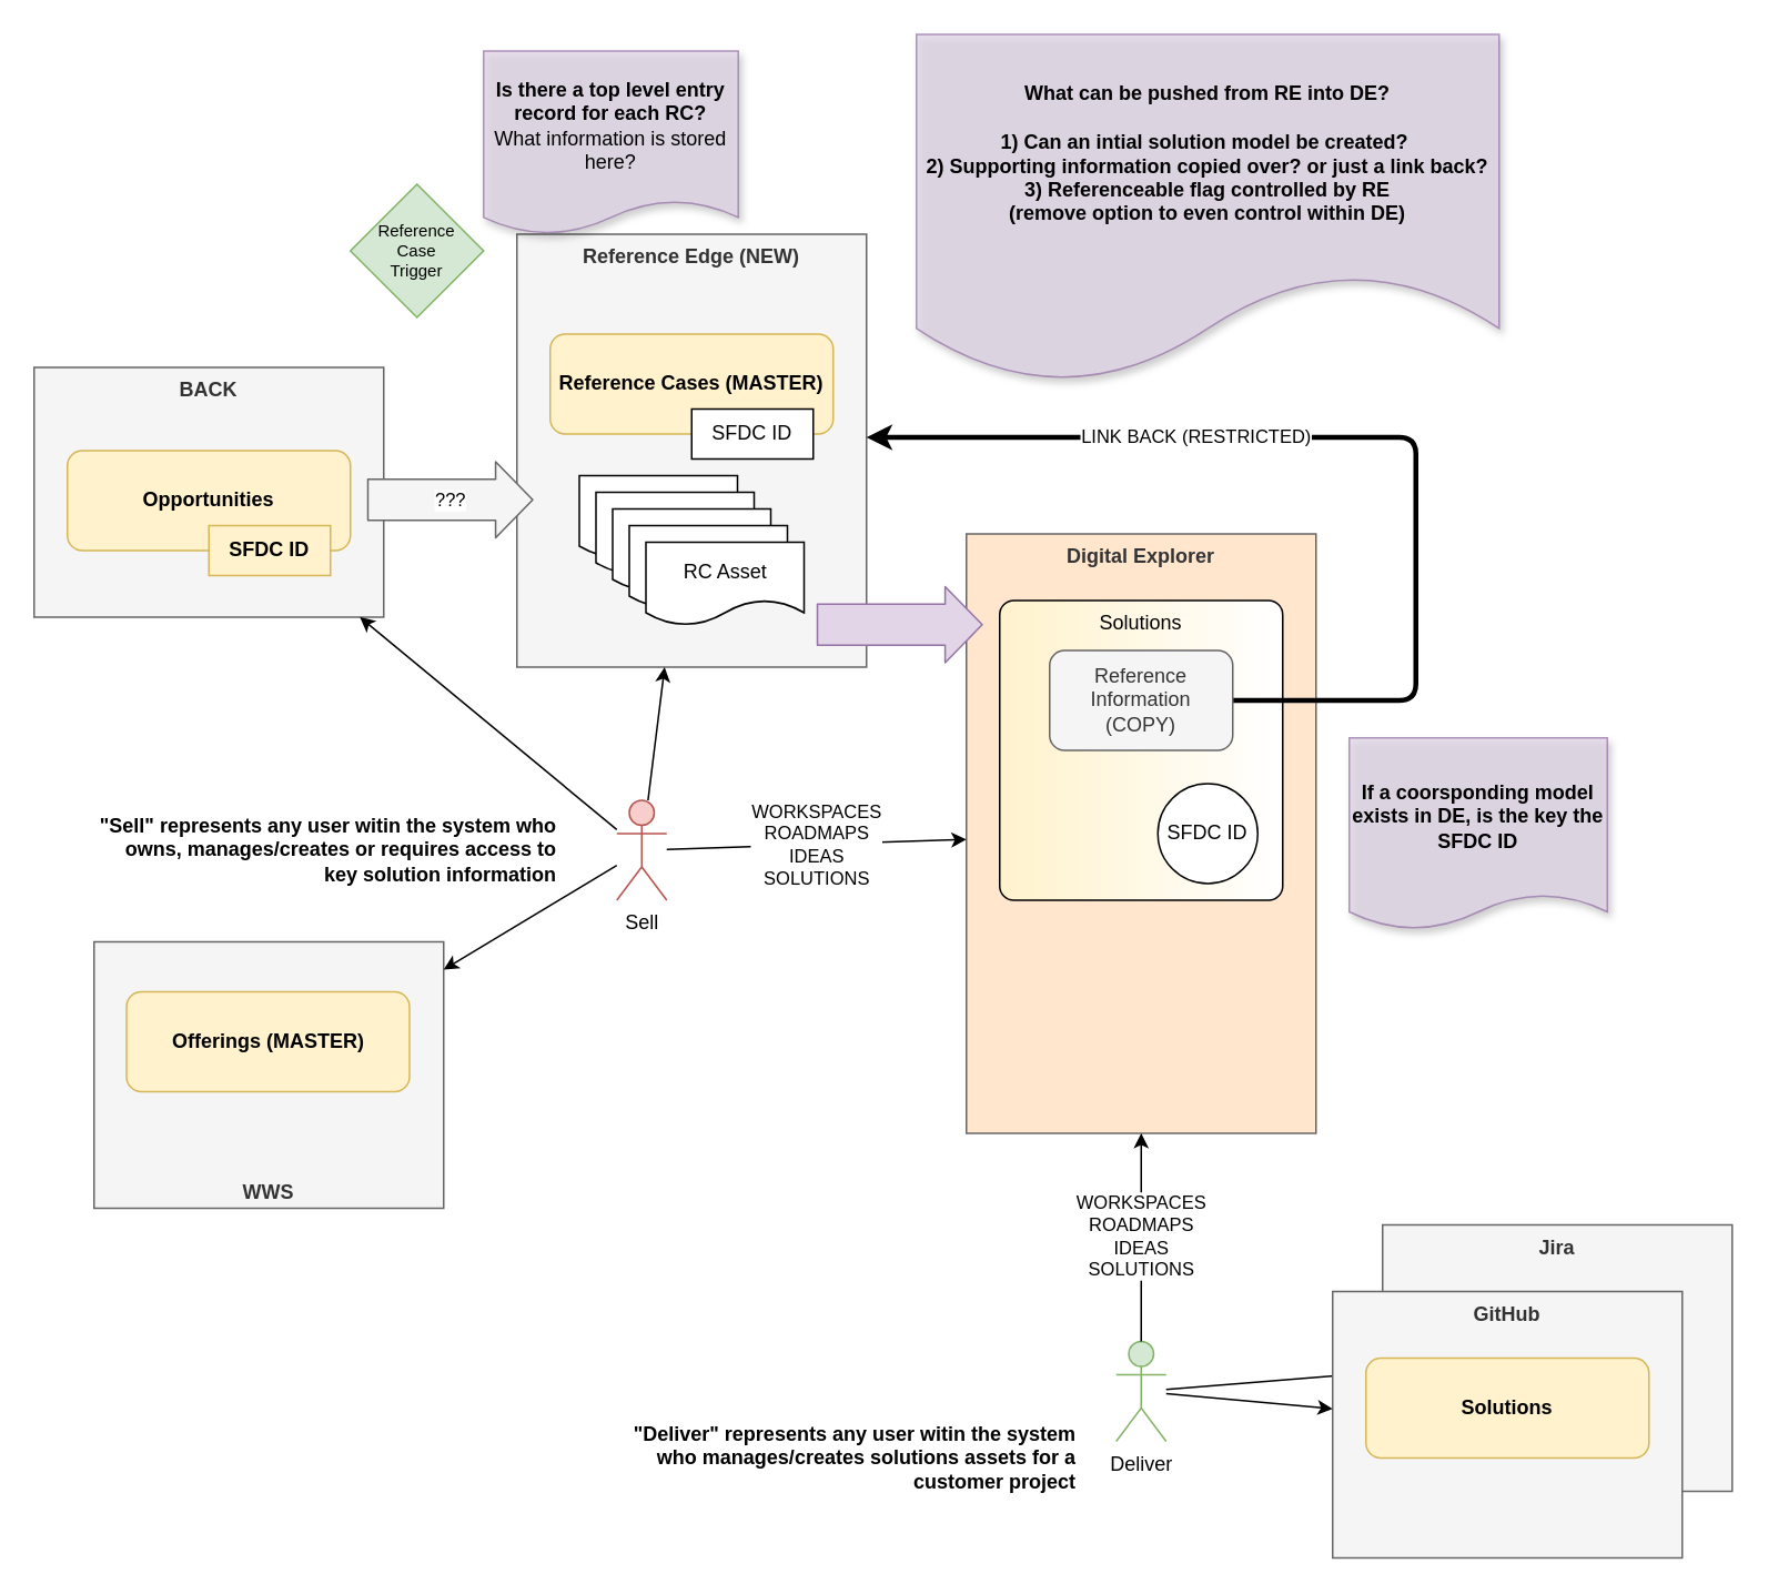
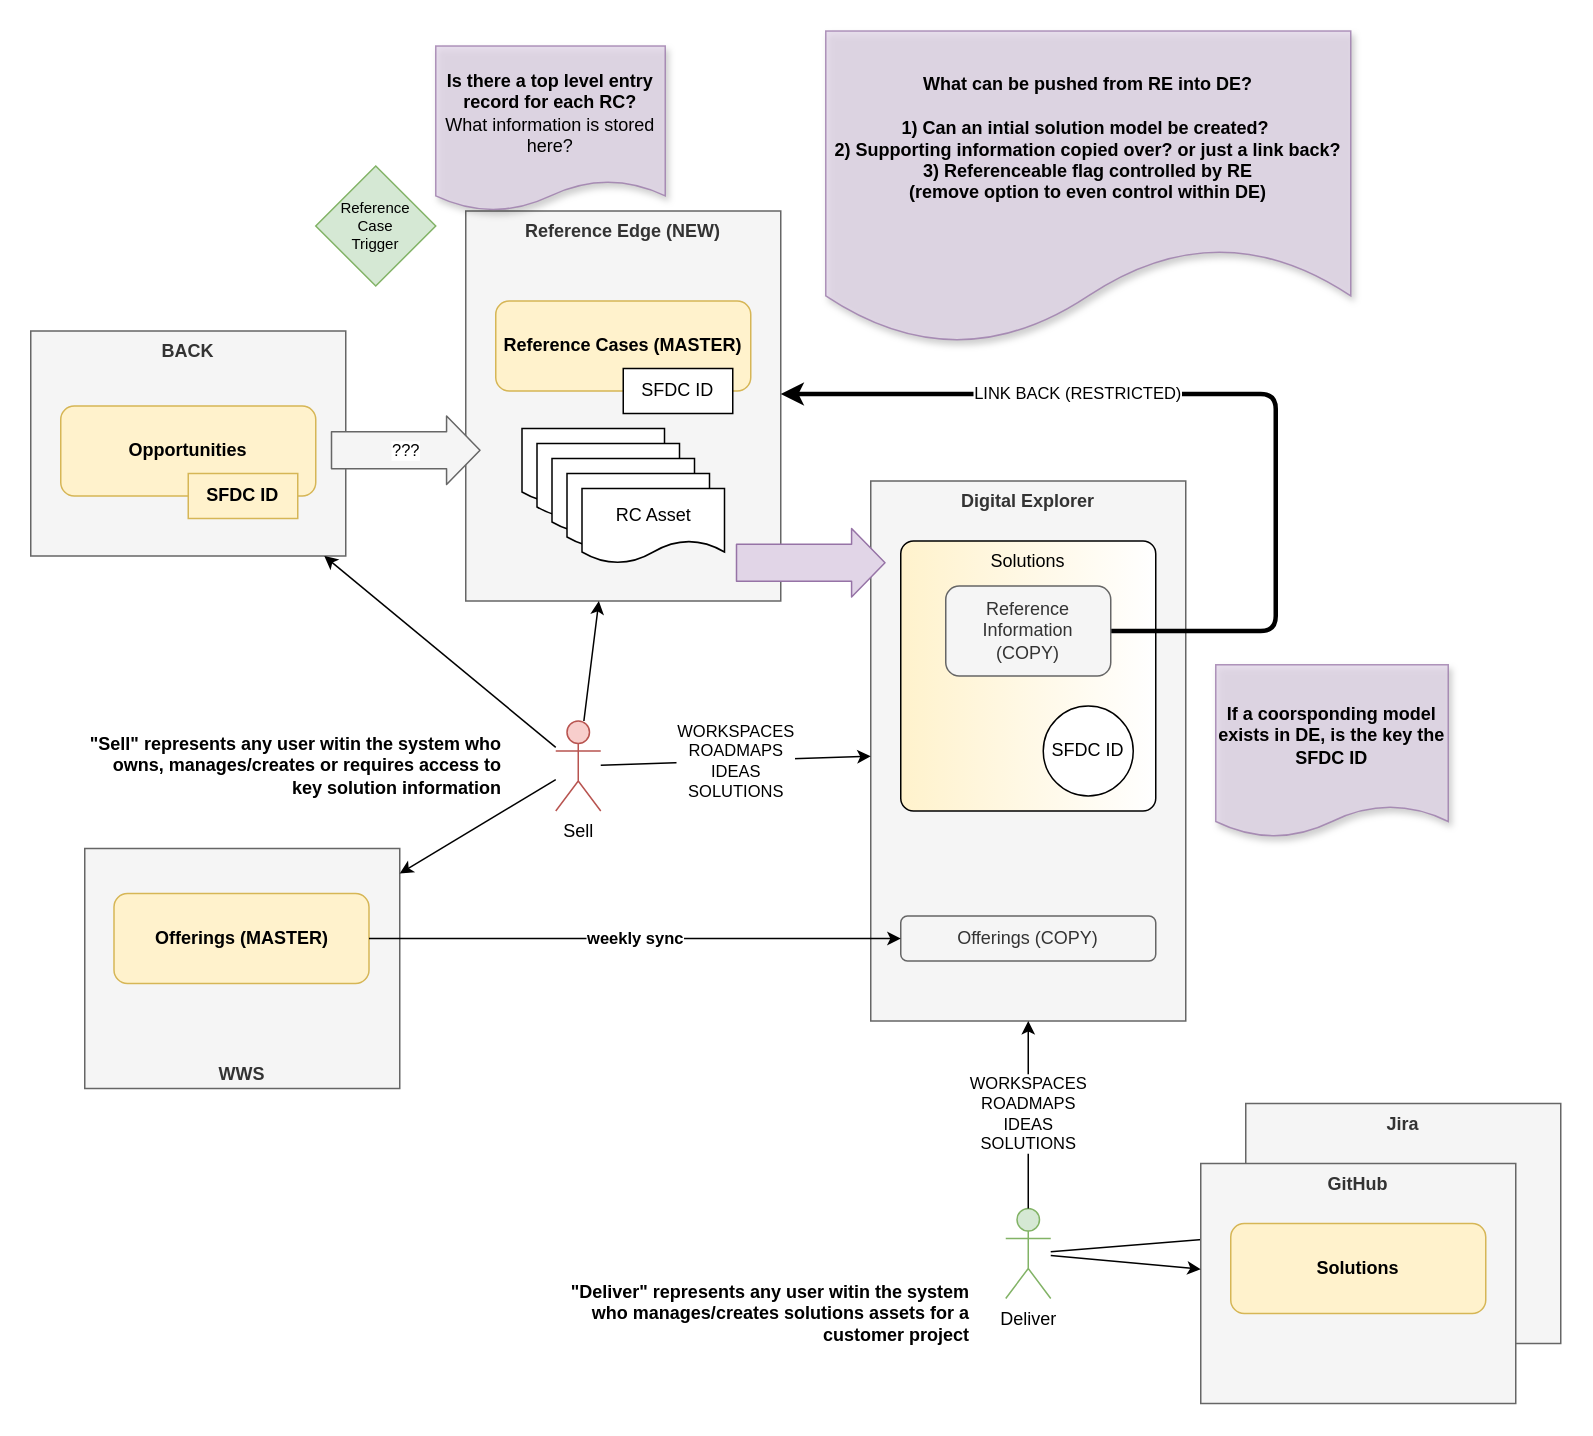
  <mxCell id="0" />
  <mxCell id="1" parent="0" />
  <mxCell id="2" value="Reference Edge (NEW)" style="rounded=0;whiteSpace=wrap;html=1;verticalAlign=top;fontStyle=1;fillColor=#f5f5f5;strokeColor=#666666;fontColor=#333333;" vertex="1" parent="1"><mxGeometry x="310" y="140" width="210" height="260" as="geometry" /></mxCell>
  <mxCell id="3" value="BACK" style="rounded=0;whiteSpace=wrap;html=1;verticalAlign=top;fontStyle=1;fillColor=#f5f5f5;strokeColor=#666666;fontColor=#333333;" vertex="1" parent="1"><mxGeometry x="20" y="220" width="210" height="150" as="geometry" /></mxCell>
- <mxCell id="4" value="Digital Explorer" style="rounded=0;whiteSpace=wrap;html=1;verticalAlign=top;fontStyle=1;fillColor=#ffe6cc;strokeColor=#666666;fontColor=#333333;" vertex="1" parent="1"><mxGeometry x="580" y="320" width="210" height="360" as="geometry" /></mxCell>
+ <mxCell id="4" value="Digital Explorer" style="rounded=0;whiteSpace=wrap;html=1;verticalAlign=top;fontStyle=1;fillColor=#f5f5f5;strokeColor=#666666;fontColor=#333333;" vertex="1" parent="1"><mxGeometry x="580" y="320" width="210" height="360" as="geometry" /></mxCell>
  <mxCell id="5" value="WWS" style="rounded=0;whiteSpace=wrap;html=1;verticalAlign=bottom;fontStyle=1;fillColor=#f5f5f5;strokeColor=#666666;fontColor=#333333;" vertex="1" parent="1"><mxGeometry x="56" y="565" width="210" height="160" as="geometry" /></mxCell>
  <mxCell id="6" value="Sell" style="shape=umlActor;verticalLabelPosition=bottom;labelBackgroundColor=#ffffff;verticalAlign=top;html=1;outlineConnect=0;fillColor=#f8cecc;strokeColor=#b85450;" vertex="1" parent="1"><mxGeometry x="370" y="480" width="30" height="60" as="geometry" /></mxCell>
  <mxCell id="7" value="&quot;Sell&quot; represents any user witin the system who owns, manages/creates or requires access to key solution information" style="text;html=1;strokeColor=none;fillColor=none;align=right;verticalAlign=middle;whiteSpace=wrap;rounded=0;fontStyle=1" vertex="1" parent="1"><mxGeometry x="56" y="500" width="280" height="20" as="geometry" /></mxCell>
  <mxCell id="8" value="Deliver" style="shape=umlActor;verticalLabelPosition=bottom;labelBackgroundColor=#ffffff;verticalAlign=top;html=1;outlineConnect=0;fillColor=#d5e8d4;strokeColor=#82b366;" vertex="1" parent="1"><mxGeometry x="670" y="805" width="30" height="60" as="geometry" /></mxCell>
  <mxCell id="9" value="" style="endArrow=classic;html=1;" edge="1" parent="1" source="6" target="3"><mxGeometry width="50" height="50" relative="1" as="geometry"><mxPoint x="310" y="490" as="sourcePoint" /><mxPoint x="170" y="620" as="targetPoint" /></mxGeometry></mxCell>
  <mxCell id="10" value="" style="endArrow=classic;html=1;" edge="1" parent="1" source="6" target="5"><mxGeometry width="50" height="50" relative="1" as="geometry"><mxPoint x="327.449" y="580" as="sourcePoint" /><mxPoint x="240" y="480.811" as="targetPoint" /></mxGeometry></mxCell>
  <mxCell id="11" value="" style="endArrow=classic;html=1;" edge="1" parent="1" source="6" target="2"><mxGeometry width="50" height="50" relative="1" as="geometry"><mxPoint x="341.765" y="530" as="sourcePoint" /><mxPoint x="344.706" y="580" as="targetPoint" /></mxGeometry></mxCell>
  <mxCell id="12" value="WORKSPACES&lt;br&gt;ROADMAPS&lt;br&gt;IDEAS&lt;br&gt;SOLUTIONS" style="endArrow=classic;html=1;" edge="1" parent="1" source="6" target="4"><mxGeometry width="50" height="50" relative="1" as="geometry"><mxPoint x="340" y="494" as="sourcePoint" /><mxPoint x="344.706" y="580" as="targetPoint" /></mxGeometry></mxCell>
  <mxCell id="13" value="WORKSPACES&lt;br&gt;ROADMAPS&lt;br&gt;IDEAS&lt;br&gt;SOLUTIONS" style="endArrow=classic;html=1;" edge="1" parent="1" source="8" target="4"><mxGeometry width="50" height="50" relative="1" as="geometry"><mxPoint x="350" y="555" as="sourcePoint" /><mxPoint x="685" y="725" as="targetPoint" /></mxGeometry></mxCell>
  <mxCell id="14" value="Jira" style="rounded=0;whiteSpace=wrap;html=1;verticalAlign=top;fontStyle=1;fillColor=#f5f5f5;strokeColor=#666666;fontColor=#333333;" vertex="1" parent="1"><mxGeometry x="830" y="735" width="210" height="160" as="geometry" /></mxCell>
  <mxCell id="15" value="" style="endArrow=classic;html=1;" edge="1" parent="1" source="8" target="14"><mxGeometry width="50" height="50" relative="1" as="geometry"><mxPoint x="695" y="845" as="sourcePoint" /><mxPoint x="770" y="845" as="targetPoint" /></mxGeometry></mxCell>
  <mxCell id="16" value="GitHub" style="rounded=0;whiteSpace=wrap;html=1;verticalAlign=top;fontStyle=1;fillColor=#f5f5f5;strokeColor=#666666;fontColor=#333333;" vertex="1" parent="1"><mxGeometry x="800" y="775" width="210" height="160" as="geometry" /></mxCell>
  <mxCell id="17" value="" style="endArrow=classic;html=1;" edge="1" parent="1" source="8" target="16"><mxGeometry width="50" height="50" relative="1" as="geometry"><mxPoint x="681.636" y="800" as="sourcePoint" /><mxPoint x="685.182" y="735" as="targetPoint" /></mxGeometry></mxCell>
  <mxCell id="18" value="Solutions" style="rounded=1;whiteSpace=wrap;html=1;align=center;gradientColor=#ffffff;fillColor=#FFF2CC;gradientDirection=east;verticalAlign=top;arcSize=5;" vertex="1" parent="1"><mxGeometry x="600" y="360" width="170" height="180" as="geometry" /></mxCell>
  <mxCell id="19" value="Solutions" style="rounded=1;whiteSpace=wrap;html=1;align=center;fontStyle=1;fillColor=#fff2cc;strokeColor=#d6b656;" vertex="1" parent="1"><mxGeometry x="820" y="815" width="170" height="60" as="geometry" /></mxCell>
  <mxCell id="20" value="Opportunities" style="rounded=1;whiteSpace=wrap;html=1;align=center;fillColor=#fff2cc;strokeColor=#d6b656;fontStyle=1" vertex="1" parent="1"><mxGeometry x="40" y="270" width="170" height="60" as="geometry" /></mxCell>
  <mxCell id="21" value="Reference Cases (MASTER)" style="rounded=1;whiteSpace=wrap;html=1;align=center;fillColor=#fff2cc;strokeColor=#d6b656;fontStyle=1" vertex="1" parent="1"><mxGeometry x="330" y="200" width="170" height="60" as="geometry" /></mxCell>
  <mxCell id="22" value="Offerings (MASTER)" style="rounded=1;whiteSpace=wrap;html=1;align=center;fillColor=#fff2cc;strokeColor=#d6b656;fontStyle=1" vertex="1" parent="1"><mxGeometry x="75.5" y="595" width="170" height="60" as="geometry" /></mxCell>
  <mxCell id="23" value="&quot;Deliver&quot; represents any user witin the system who manages/creates solutions assets for a customer project" style="text;html=1;strokeColor=none;fillColor=none;align=right;verticalAlign=middle;whiteSpace=wrap;rounded=0;fontStyle=1" vertex="1" parent="1"><mxGeometry x="367.5" y="865" width="280" height="20" as="geometry" /></mxCell>
+ <mxCell id="24" value="Offerings (COPY)" style="rounded=1;whiteSpace=wrap;html=1;align=center;fillColor=#f5f5f5;strokeColor=#666666;fontColor=#333333;" vertex="1" parent="1"><mxGeometry x="600" y="610" width="170" height="30" as="geometry" /></mxCell>
+ <mxCell id="25" value="weekly sync" style="endArrow=classic;html=1;fontStyle=1" edge="1" parent="1" source="22" target="24"><mxGeometry width="50" height="50" relative="1" as="geometry"><mxPoint x="510" y="780" as="sourcePoint" /><mxPoint x="560" y="730" as="targetPoint" /></mxGeometry></mxCell>
  <mxCell id="26" value="SFDC ID" style="rounded=0;whiteSpace=wrap;html=1;align=center;" vertex="1" parent="1"><mxGeometry x="415" y="245" width="73" height="30" as="geometry" /></mxCell>
  <mxCell id="27" value="SFDC ID" style="rounded=0;whiteSpace=wrap;html=1;align=center;fillColor=#fff2cc;strokeColor=#d6b656;fontStyle=1" vertex="1" parent="1"><mxGeometry x="125" y="315" width="73" height="30" as="geometry" /></mxCell>
  <mxCell id="28" value="???" style="shape=flexArrow;endArrow=classic;html=1;width=24.762;endSize=7.095;fillColor=#f5f5f5;strokeColor=#666666;" edge="1" parent="1"><mxGeometry width="50" height="50" relative="1" as="geometry"><mxPoint x="220" y="299.5" as="sourcePoint" /><mxPoint x="320" y="299.5" as="targetPoint" /></mxGeometry></mxCell>
  <mxCell id="29" value="" style="shape=document;whiteSpace=wrap;html=1;boundedLbl=1;align=center;size=0.307;" vertex="1" parent="1"><mxGeometry x="347.5" y="285" width="95" height="50" as="geometry" /></mxCell>
  <mxCell id="30" value="" style="shape=document;whiteSpace=wrap;html=1;boundedLbl=1;align=center;size=0.307;" vertex="1" parent="1"><mxGeometry x="357.5" y="295" width="95" height="50" as="geometry" /></mxCell>
  <mxCell id="31" value="" style="shape=document;whiteSpace=wrap;html=1;boundedLbl=1;align=center;size=0.307;" vertex="1" parent="1"><mxGeometry x="367.5" y="305" width="95" height="50" as="geometry" /></mxCell>
  <mxCell id="32" value="" style="shape=document;whiteSpace=wrap;html=1;boundedLbl=1;align=center;size=0.307;" vertex="1" parent="1"><mxGeometry x="377.5" y="315" width="95" height="50" as="geometry" /></mxCell>
  <mxCell id="33" value="RC Asset" style="shape=document;whiteSpace=wrap;html=1;boundedLbl=1;align=center;size=0.307;" vertex="1" parent="1"><mxGeometry x="387.5" y="325" width="95" height="50" as="geometry" /></mxCell>
  <mxCell id="34" value="LINK BACK (RESTRICTED)" style="endArrow=classic;html=1;exitX=1;exitY=0.5;exitDx=0;exitDy=0;strokeWidth=3;" edge="1" parent="1" source="35"><mxGeometry x="0.339" width="50" height="50" relative="1" as="geometry"><mxPoint x="740" y="240" as="sourcePoint" /><mxPoint x="520" y="262" as="targetPoint" /><Array as="points"><mxPoint x="850" y="420" /><mxPoint x="850" y="262" /><mxPoint x="770" y="262" /></Array><mxPoint as="offset" /></mxGeometry></mxCell>
  <mxCell id="35" value="Reference Information&lt;br&gt;(COPY)" style="rounded=1;whiteSpace=wrap;html=1;align=center;fillColor=#f5f5f5;strokeColor=#666666;fontColor=#333333;" vertex="1" parent="1"><mxGeometry x="630" y="390" width="110" height="60" as="geometry" /></mxCell>
  <mxCell id="36" value="SFDC ID" style="ellipse;whiteSpace=wrap;html=1;aspect=fixed;align=center;" vertex="1" parent="1"><mxGeometry x="695" y="470" width="60" height="60" as="geometry" /></mxCell>
  <mxCell id="37" value="What can be pushed from RE into DE?&lt;br&gt;&lt;br&gt;1) Can an intial solution model be created?&amp;nbsp;&lt;br&gt;2) Supporting information copied over? or just a link back?&lt;br&gt;3) Referenceable flag controlled by RE &lt;br&gt;(remove option to even control within DE)" style="shape=document;whiteSpace=wrap;html=1;boundedLbl=1;align=center;size=0.31;fillColor=#e1d5e7;strokeColor=#9673a6;fontStyle=1;shadow=1;opacity=75;" vertex="1" parent="1"><mxGeometry x="550" y="20" width="350" height="209" as="geometry" /></mxCell>
  <mxCell id="38" value="" style="shape=flexArrow;endArrow=classic;html=1;width=24.762;endSize=7.095;fillColor=#e1d5e7;strokeColor=#9673a6;" edge="1" parent="1"><mxGeometry width="50" height="50" relative="1" as="geometry"><mxPoint x="490" y="374.5" as="sourcePoint" /><mxPoint x="590" y="374.5" as="targetPoint" /></mxGeometry></mxCell>
  <mxCell id="39" value="Reference&lt;br&gt;Case&lt;br&gt;Trigger" style="rhombus;whiteSpace=wrap;html=1;fillColor=#d5e8d4;align=center;fontStyle=0;strokeColor=#82b366;fontSize=10;" vertex="1" parent="1"><mxGeometry x="210" y="110" width="80" height="80" as="geometry" /></mxCell>
  <mxCell id="40" value="If a coorsponding model exists in DE, is the key the SFDC ID" style="shape=document;whiteSpace=wrap;html=1;boundedLbl=1;align=center;size=0.183;fillColor=#e1d5e7;strokeColor=#9673a6;fontStyle=1;shadow=1;opacity=75;" vertex="1" parent="1"><mxGeometry x="810" y="442.5" width="155" height="115" as="geometry" /></mxCell>
  <mxCell id="41" value="Is there a top level entry record for each RC?&lt;br&gt;&lt;span style=&quot;font-weight: normal&quot;&gt;What information is stored here?&lt;/span&gt;" style="shape=document;whiteSpace=wrap;html=1;boundedLbl=1;align=center;size=0.183;fillColor=#e1d5e7;strokeColor=#9673a6;fontStyle=1;shadow=1;opacity=75;" vertex="1" parent="1"><mxGeometry x="290" y="30" width="153" height="110" as="geometry" /></mxCell>
